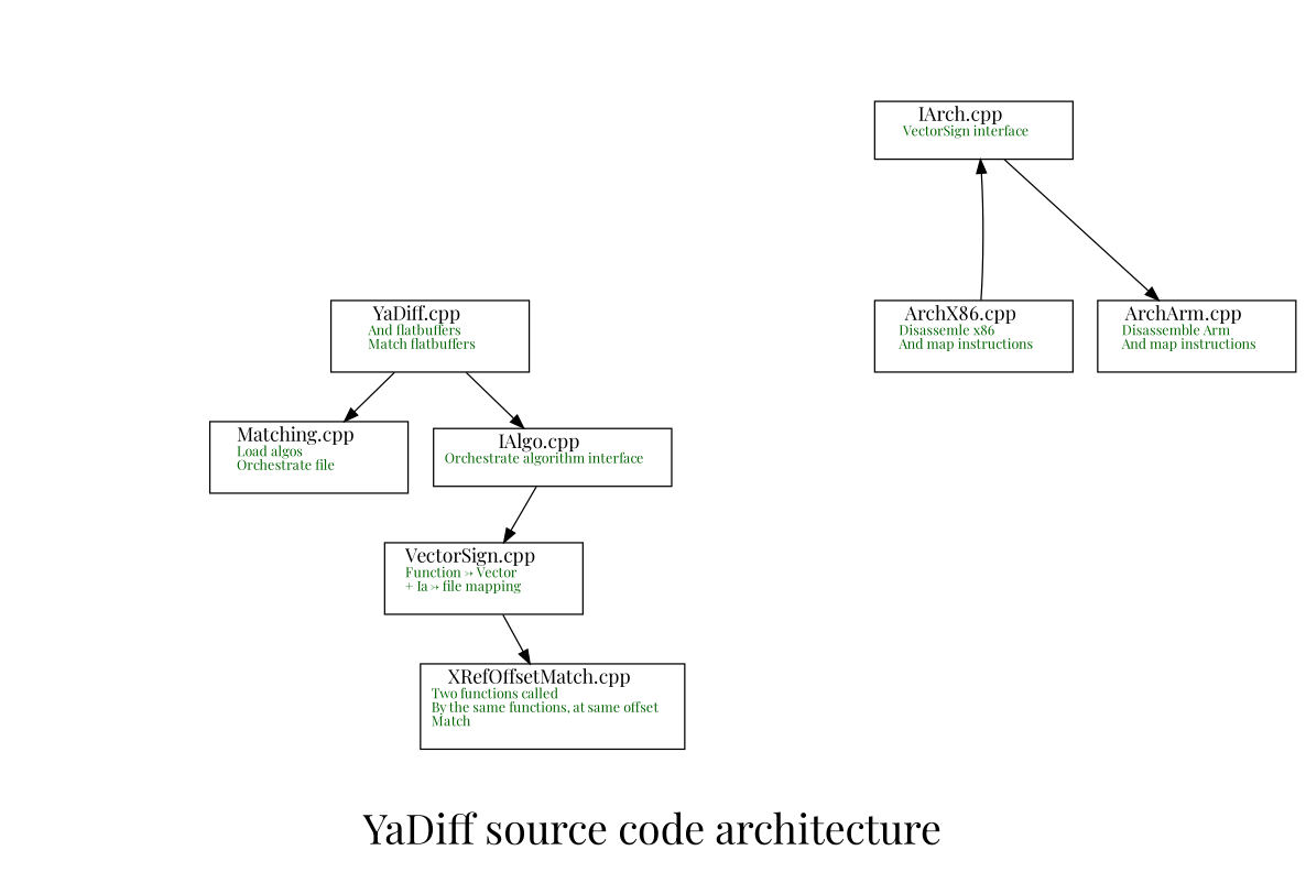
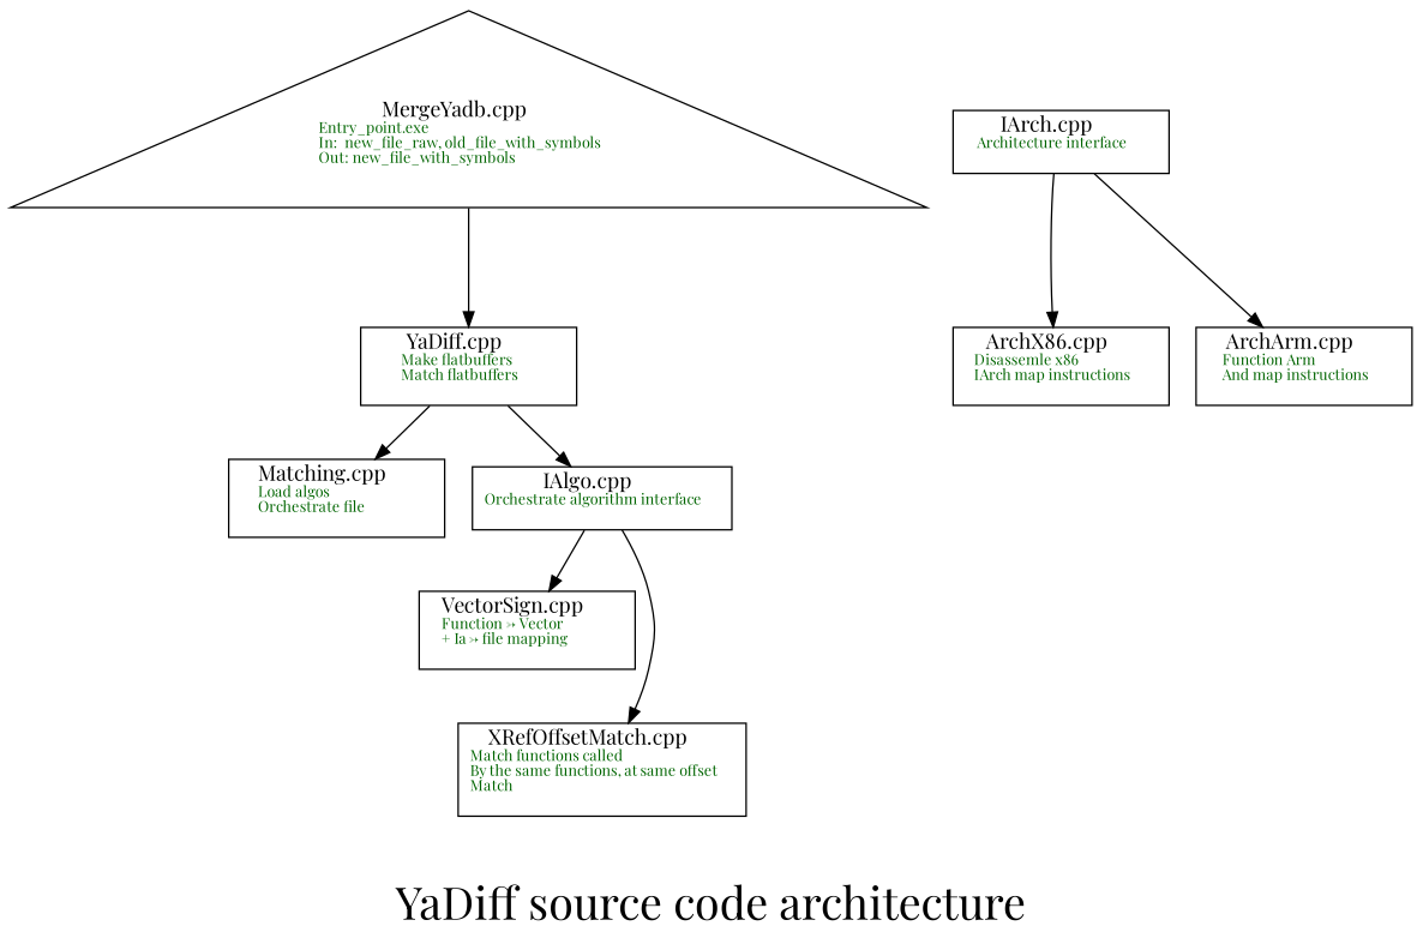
  digraph {
    fontname="Playfair Display"
    fontsize=30
    label="YaDiff source code architecture"
    node [fontname="Playfair Display" shape=box]
    edge [fontname="Playfair Display"]
-   n2 [label=<YaDiff.cpp     <br/><font point-size="10" color="darkgreen">And flatbuffers     <br align="left"/>Match flatbuffers     <br align="left"/>     </font>> width=2]
+   n1 [label=<MergeYadb.cpp     <br/><font point-size="10" color="darkgreen">Entry_point.exe     <br align="left"/>In:  new_file_raw, old_file_with_symbols     <br align="left"/>Out: new_file_with_symbols     <br align="left"/>     </font>> shape=triangle width=2]
+   n2 [label=<YaDiff.cpp     <br/><font point-size="10" color="darkgreen">Make flatbuffers     <br align="left"/>Match flatbuffers     <br align="left"/>     </font>> width=2]
    n3 [label=<Matching.cpp     <br/><font point-size="10" color="darkgreen">Load algos     <br align="left"/>Orchestrate file     <br align="left"/>     </font>> width=2]
    n4 [label=<IAlgo.cpp     <br/><font point-size="10" color="darkgreen">Orchestrate algorithm interface     <br align="left"/>     </font>> width=2]
    n5 [label=<VectorSign.cpp     <br/><font point-size="10" color="darkgreen">Function -&gt; Vector     <br align="left"/>+ Ia -&gt; file mapping     <br align="left"/>     </font>> width=2]
-   n6 [label=<XRefOffsetMatch.cpp     <br/><font point-size="10" color="darkgreen">Two functions called     <br align="left"/>By the same functions, at same offset     <br align="left"/>Match     <br align="left"/>     </font>> width=2]
-   n7 [label=<IArch.cpp     <br/><font point-size="10" color="darkgreen">VectorSign interface     <br align="left"/>     </font>> width=2]
-   n8 [label=<ArchX86.cpp     <br/><font point-size="10" color="darkgreen">Disassemle x86     <br align="left"/>And map instructions     <br align="left"/>     </font>> width=2]
-   n9 [label=<ArchArm.cpp     <br/><font point-size="10" color="darkgreen">Disassemble Arm     <br align="left"/>And map instructions     <br align="left"/>     </font>> width=2]
+   n6 [label=<XRefOffsetMatch.cpp     <br/><font point-size="10" color="darkgreen">Match functions called     <br align="left"/>By the same functions, at same offset     <br align="left"/>Match     <br align="left"/>     </font>> width=2]
+   n7 [label=<IArch.cpp     <br/><font point-size="10" color="darkgreen">Architecture interface     <br align="left"/>     </font>> width=2]
+   n8 [label=<ArchX86.cpp     <br/><font point-size="10" color="darkgreen">Disassemle x86     <br align="left"/>IArch map instructions     <br align="left"/>     </font>> width=2]
+   n9 [label=<ArchArm.cpp     <br/><font point-size="10" color="darkgreen">Function Arm     <br align="left"/>And map instructions     <br align="left"/>     </font>> width=2]
+   n1 -> n2
    n2 -> n3
    n2 -> n4
    n4 -> n5
-   n5 -> n6
-   n8 -> n7
+   n4 -> n6
+   n7 -> n8
    n7 -> n9
  }
